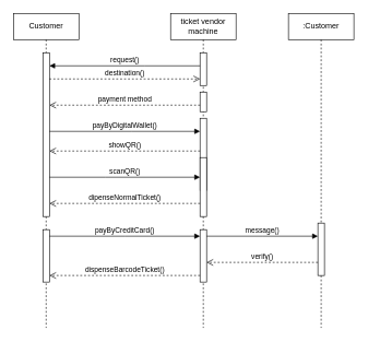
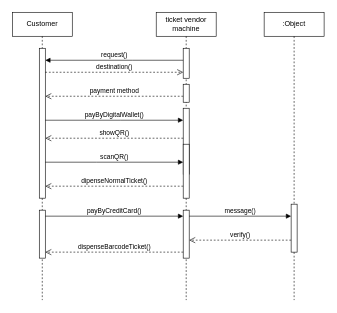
  <mxCell id="0" />
  <mxCell id="1" parent="0" />
  <mxCell id="2" value="ticket vendor machine" style="shape=umlLifeline;perimeter=lifelinePerimeter;whiteSpace=wrap;html=1;container=1;dropTarget=0;collapsible=0;recursiveResize=0;outlineConnect=0;portConstraint=eastwest;newEdgeStyle={&quot;edgeStyle&quot;:&quot;elbowEdgeStyle&quot;,&quot;elbow&quot;:&quot;vertical&quot;,&quot;curved&quot;:0,&quot;rounded&quot;:0};" vertex="1" parent="1"><mxGeometry x="260" y="20" width="100" height="480" as="geometry" /></mxCell>
  <mxCell id="3" value="" style="html=1;points=[];perimeter=orthogonalPerimeter;outlineConnect=0;targetShapes=umlLifeline;portConstraint=eastwest;newEdgeStyle={&quot;edgeStyle&quot;:&quot;elbowEdgeStyle&quot;,&quot;elbow&quot;:&quot;vertical&quot;,&quot;curved&quot;:0,&quot;rounded&quot;:0};" vertex="1" parent="2"><mxGeometry x="45" y="60" width="10" height="50" as="geometry" /></mxCell>
  <mxCell id="4" value="" style="html=1;points=[];perimeter=orthogonalPerimeter;outlineConnect=0;targetShapes=umlLifeline;portConstraint=eastwest;newEdgeStyle={&quot;edgeStyle&quot;:&quot;elbowEdgeStyle&quot;,&quot;elbow&quot;:&quot;vertical&quot;,&quot;curved&quot;:0,&quot;rounded&quot;:0};" vertex="1" parent="2"><mxGeometry x="45" y="120" width="10" height="30" as="geometry" /></mxCell>
  <mxCell id="5" value="" style="html=1;points=[];perimeter=orthogonalPerimeter;outlineConnect=0;targetShapes=umlLifeline;portConstraint=eastwest;newEdgeStyle={&quot;edgeStyle&quot;:&quot;elbowEdgeStyle&quot;,&quot;elbow&quot;:&quot;vertical&quot;,&quot;curved&quot;:0,&quot;rounded&quot;:0};" vertex="1" parent="2"><mxGeometry x="45" y="160" width="10" height="110" as="geometry" /></mxCell>
  <mxCell id="6" value="" style="html=1;points=[];perimeter=orthogonalPerimeter;outlineConnect=0;targetShapes=umlLifeline;portConstraint=eastwest;newEdgeStyle={&quot;edgeStyle&quot;:&quot;elbowEdgeStyle&quot;,&quot;elbow&quot;:&quot;vertical&quot;,&quot;curved&quot;:0,&quot;rounded&quot;:0};" vertex="1" parent="2"><mxGeometry x="45" y="220" width="10" height="90" as="geometry" /></mxCell>
  <mxCell id="7" value="" style="html=1;points=[];perimeter=orthogonalPerimeter;outlineConnect=0;targetShapes=umlLifeline;portConstraint=eastwest;newEdgeStyle={&quot;edgeStyle&quot;:&quot;elbowEdgeStyle&quot;,&quot;elbow&quot;:&quot;vertical&quot;,&quot;curved&quot;:0,&quot;rounded&quot;:0};" vertex="1" parent="2"><mxGeometry x="45" y="330" width="10" height="80" as="geometry" /></mxCell>
  <mxCell id="8" value="Customer" style="shape=umlLifeline;perimeter=lifelinePerimeter;whiteSpace=wrap;html=1;container=1;dropTarget=0;collapsible=0;recursiveResize=0;outlineConnect=0;portConstraint=eastwest;newEdgeStyle={&quot;edgeStyle&quot;:&quot;elbowEdgeStyle&quot;,&quot;elbow&quot;:&quot;vertical&quot;,&quot;curved&quot;:0,&quot;rounded&quot;:0};" vertex="1" parent="1"><mxGeometry x="20" y="20" width="100" height="480" as="geometry" /></mxCell>
  <mxCell id="9" value="" style="html=1;points=[];perimeter=orthogonalPerimeter;outlineConnect=0;targetShapes=umlLifeline;portConstraint=eastwest;newEdgeStyle={&quot;edgeStyle&quot;:&quot;elbowEdgeStyle&quot;,&quot;elbow&quot;:&quot;vertical&quot;,&quot;curved&quot;:0,&quot;rounded&quot;:0};" vertex="1" parent="8"><mxGeometry x="45" y="60" width="10" height="250" as="geometry" /></mxCell>
  <mxCell id="10" value="" style="html=1;points=[];perimeter=orthogonalPerimeter;outlineConnect=0;targetShapes=umlLifeline;portConstraint=eastwest;newEdgeStyle={&quot;edgeStyle&quot;:&quot;elbowEdgeStyle&quot;,&quot;elbow&quot;:&quot;vertical&quot;,&quot;curved&quot;:0,&quot;rounded&quot;:0};" vertex="1" parent="8"><mxGeometry x="45" y="330" width="10" height="80" as="geometry" /></mxCell>
  <mxCell id="11" value="request()" style="html=1;verticalAlign=bottom;endArrow=block;edgeStyle=elbowEdgeStyle;elbow=vertical;curved=0;rounded=0;" edge="1" target="9" parent="1" source="3"><mxGeometry relative="1" as="geometry"><mxPoint x="300" y="100" as="sourcePoint" /><Array as="points"><mxPoint x="220" y="100" /><mxPoint x="240" y="160" /></Array></mxGeometry></mxCell>
  <mxCell id="12" value="destination()" style="html=1;verticalAlign=bottom;endArrow=open;dashed=1;endSize=8;edgeStyle=elbowEdgeStyle;elbow=vertical;curved=0;rounded=0;" edge="1" source="9" parent="1" target="3"><mxGeometry relative="1" as="geometry"><mxPoint x="300" y="150" as="targetPoint" /><Array as="points"><mxPoint x="220" y="120" /><mxPoint x="160" y="150" /><mxPoint x="230" y="100" /></Array></mxGeometry></mxCell>
  <mxCell id="13" value="payment method" style="html=1;verticalAlign=bottom;endArrow=open;dashed=1;endSize=8;elbow=vertical;rounded=0;" edge="1" parent="1" source="4" target="9"><mxGeometry relative="1" as="geometry"><mxPoint x="300" y="170" as="sourcePoint" /><mxPoint x="130" y="270" as="targetPoint" /><Array as="points"><mxPoint x="150" y="160" /></Array></mxGeometry></mxCell>
  <mxCell id="14" value="payByDigitalWallet()" style="html=1;verticalAlign=bottom;endArrow=block;elbow=vertical;rounded=0;" edge="1" target="5" parent="1" source="9"><mxGeometry relative="1" as="geometry"><mxPoint x="80" y="180" as="sourcePoint" /><Array as="points"><mxPoint x="200" y="200" /></Array></mxGeometry></mxCell>
  <mxCell id="15" value="showQR()" style="html=1;verticalAlign=bottom;endArrow=open;dashed=1;endSize=8;elbow=vertical;rounded=0;" edge="1" source="5" parent="1" target="9"><mxGeometry relative="1" as="geometry"><mxPoint x="80" y="255" as="targetPoint" /><Array as="points"><mxPoint x="170" y="230" /></Array></mxGeometry></mxCell>
  <mxCell id="16" value="scanQR()" style="html=1;verticalAlign=bottom;endArrow=block;edgeStyle=elbowEdgeStyle;elbow=vertical;curved=0;rounded=0;" edge="1" target="6" parent="1" source="9"><mxGeometry relative="1" as="geometry"><mxPoint x="235" y="240" as="sourcePoint" /><Array as="points"><mxPoint x="160" y="270" /></Array></mxGeometry></mxCell>
  <mxCell id="17" value="dipenseNormalTicket()" style="html=1;verticalAlign=bottom;endArrow=open;dashed=1;endSize=8;elbow=vertical;rounded=0;" edge="1" source="6" parent="1" target="9"><mxGeometry relative="1" as="geometry"><mxPoint x="235" y="315" as="targetPoint" /><Array as="points"><mxPoint x="160" y="310" /></Array></mxGeometry></mxCell>
  <mxCell id="18" value="payByCreditCard()" style="html=1;verticalAlign=bottom;endArrow=block;elbow=vertical;rounded=0;" edge="1" target="7" parent="1" source="10"><mxGeometry relative="1" as="geometry"><mxPoint x="235" y="350" as="sourcePoint" /><Array as="points"><mxPoint x="190" y="360" /></Array></mxGeometry></mxCell>
- <mxCell id="19" value=":Customer" style="shape=umlLifeline;perimeter=lifelinePerimeter;whiteSpace=wrap;html=1;container=1;dropTarget=0;collapsible=0;recursiveResize=0;outlineConnect=0;portConstraint=eastwest;newEdgeStyle={&quot;edgeStyle&quot;:&quot;elbowEdgeStyle&quot;,&quot;elbow&quot;:&quot;vertical&quot;,&quot;curved&quot;:0,&quot;rounded&quot;:0};" vertex="1" parent="1"><mxGeometry x="440" y="20" width="100" height="480" as="geometry" /></mxCell>
+ <mxCell id="19" value=":Object" style="shape=umlLifeline;perimeter=lifelinePerimeter;whiteSpace=wrap;html=1;container=1;dropTarget=0;collapsible=0;recursiveResize=0;outlineConnect=0;portConstraint=eastwest;newEdgeStyle={&quot;edgeStyle&quot;:&quot;elbowEdgeStyle&quot;,&quot;elbow&quot;:&quot;vertical&quot;,&quot;curved&quot;:0,&quot;rounded&quot;:0};" vertex="1" parent="1"><mxGeometry x="440" y="20" width="100" height="480" as="geometry" /></mxCell>
  <mxCell id="20" value="" style="html=1;points=[];perimeter=orthogonalPerimeter;outlineConnect=0;targetShapes=umlLifeline;portConstraint=eastwest;newEdgeStyle={&quot;edgeStyle&quot;:&quot;elbowEdgeStyle&quot;,&quot;elbow&quot;:&quot;vertical&quot;,&quot;curved&quot;:0,&quot;rounded&quot;:0};" vertex="1" parent="19"><mxGeometry x="45" y="320" width="10" height="80" as="geometry" /></mxCell>
  <mxCell id="21" value="message()" style="html=1;verticalAlign=bottom;endArrow=block;elbow=vertical;rounded=0;" edge="1" target="20" parent="1" source="7"><mxGeometry relative="1" as="geometry"><mxPoint x="410" y="340" as="sourcePoint" /><Array as="points"><mxPoint x="400" y="360" /></Array></mxGeometry></mxCell>
  <mxCell id="22" value="verify()" style="html=1;verticalAlign=bottom;endArrow=open;dashed=1;endSize=8;elbow=vertical;rounded=0;" edge="1" source="20" parent="1" target="7"><mxGeometry relative="1" as="geometry"><mxPoint x="410" y="415" as="targetPoint" /><Array as="points"><mxPoint x="430" y="400" /></Array></mxGeometry></mxCell>
  <mxCell id="23" value="dispenseBarcodeTicket()" style="html=1;verticalAlign=bottom;endArrow=open;dashed=1;endSize=8;elbow=vertical;rounded=0;" edge="1" parent="1" source="7" target="10"><mxGeometry relative="1" as="geometry"><mxPoint x="350" y="270" as="sourcePoint" /><mxPoint x="270" y="270" as="targetPoint" /><Array as="points"><mxPoint x="190" y="420" /></Array></mxGeometry></mxCell>
